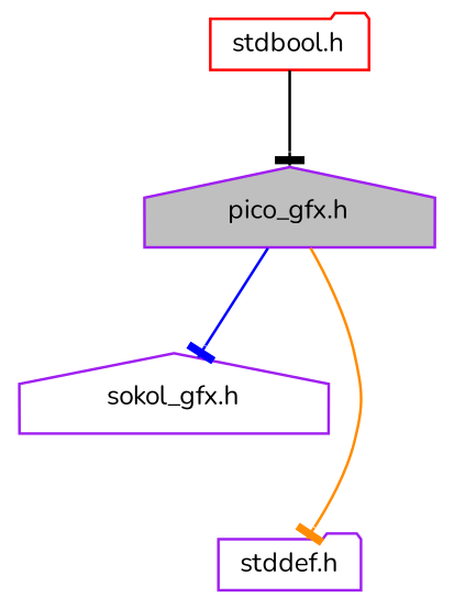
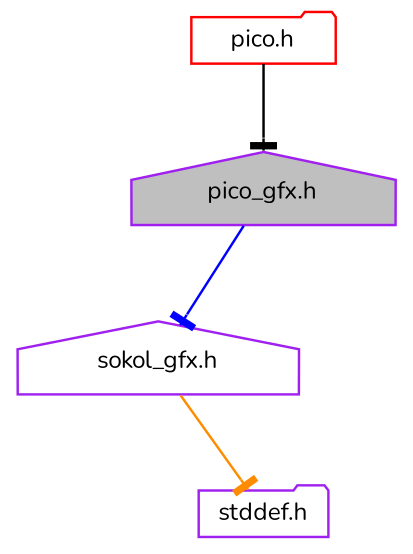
  digraph {
    fontname=Nunito
    node [color=purple fillcolor=white fontname=Nunito fontsize=10 shape=house style=filled]
    edge [arrowhead=tee fontname=Nunito fontsize=10 labelfontname=Helvetica labelfontsize=10 style=solid]
    n1 [fillcolor=grey75 fontcolor=black height=0.2 label="pico_gfx.h" width=0.4]
    n2 [height=0.2 label="sokol_gfx.h" width=0.4]
    n3 [height=0.2 label="stddef.h" shape=folder width=0.4]
-   n4 [color=red height=0.2 label="stdbool.h" shape=folder width=0.4]
+   n4 [color=red height=0.2 label="pico.h" shape=folder width=0.4]
    n1 -> n2 [color=blue]
-   n1 -> n3 [color=darkorange]
+   n2 -> n3 [color=darkorange]
    n4 -> n1 [color=black]
  }
